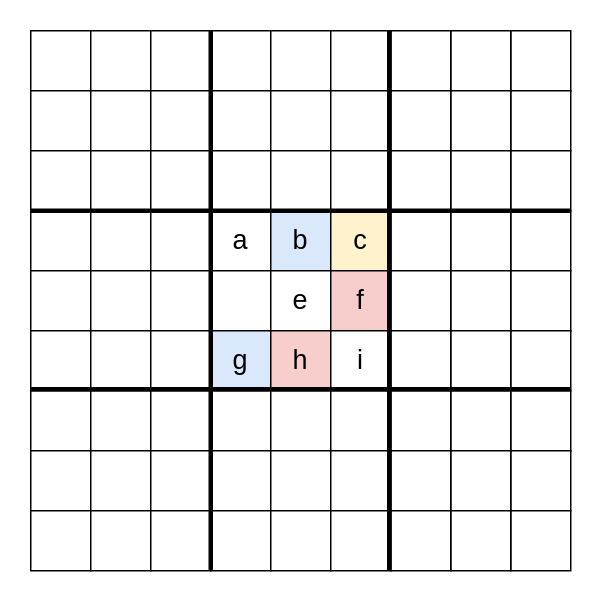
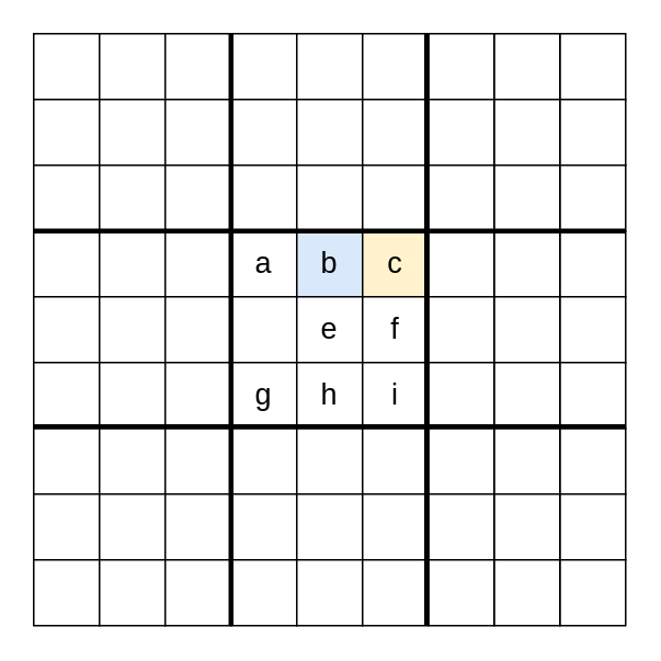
  <mxCell id="0" />
  <mxCell id="1" parent="0" />
  <mxCell id="2" value="" style="rounded=0;whiteSpace=wrap;html=1;fontSize=18;" vertex="1" parent="1"><mxGeometry x="20" y="20" width="40" height="40" as="geometry" /></mxCell>
  <mxCell id="3" value="" style="rounded=0;whiteSpace=wrap;html=1;fontSize=18;" vertex="1" parent="1"><mxGeometry x="60" y="20" width="40" height="40" as="geometry" /></mxCell>
  <mxCell id="4" value="" style="rounded=0;whiteSpace=wrap;html=1;fontSize=18;" vertex="1" parent="1"><mxGeometry x="340" y="20" width="40" height="40" as="geometry" /></mxCell>
  <mxCell id="5" value="" style="rounded=0;whiteSpace=wrap;html=1;fontSize=18;" vertex="1" parent="1"><mxGeometry x="300" y="20" width="40" height="40" as="geometry" /></mxCell>
  <mxCell id="6" value="" style="rounded=0;whiteSpace=wrap;html=1;fontSize=18;" vertex="1" parent="1"><mxGeometry x="260" y="20" width="40" height="40" as="geometry" /></mxCell>
  <mxCell id="7" value="" style="rounded=0;whiteSpace=wrap;html=1;fontSize=18;" vertex="1" parent="1"><mxGeometry x="100" y="20" width="40" height="40" as="geometry" /></mxCell>
  <mxCell id="8" value="" style="rounded=0;whiteSpace=wrap;html=1;fontSize=18;" vertex="1" parent="1"><mxGeometry x="140" y="20" width="40" height="40" as="geometry" /></mxCell>
  <mxCell id="9" value="" style="rounded=0;whiteSpace=wrap;html=1;fontSize=18;" vertex="1" parent="1"><mxGeometry x="180" y="20" width="40" height="40" as="geometry" /></mxCell>
  <mxCell id="10" value="" style="rounded=0;whiteSpace=wrap;html=1;fontSize=18;" vertex="1" parent="1"><mxGeometry x="220" y="20" width="40" height="40" as="geometry" /></mxCell>
  <mxCell id="11" value="" style="rounded=0;whiteSpace=wrap;html=1;fontSize=18;" vertex="1" parent="1"><mxGeometry x="20" y="60" width="40" height="40" as="geometry" /></mxCell>
  <mxCell id="12" value="" style="rounded=0;whiteSpace=wrap;html=1;fontSize=18;" vertex="1" parent="1"><mxGeometry x="60" y="60" width="40" height="40" as="geometry" /></mxCell>
  <mxCell id="13" value="" style="rounded=0;whiteSpace=wrap;html=1;fontSize=18;" vertex="1" parent="1"><mxGeometry x="340" y="60" width="40" height="40" as="geometry" /></mxCell>
  <mxCell id="14" value="" style="rounded=0;whiteSpace=wrap;html=1;fontSize=18;" vertex="1" parent="1"><mxGeometry x="300" y="60" width="40" height="40" as="geometry" /></mxCell>
  <mxCell id="15" value="" style="rounded=0;whiteSpace=wrap;html=1;fontSize=18;" vertex="1" parent="1"><mxGeometry x="260" y="60" width="40" height="40" as="geometry" /></mxCell>
  <mxCell id="16" value="" style="rounded=0;whiteSpace=wrap;html=1;fontSize=18;" vertex="1" parent="1"><mxGeometry x="100" y="60" width="40" height="40" as="geometry" /></mxCell>
  <mxCell id="17" value="" style="rounded=0;whiteSpace=wrap;html=1;fontSize=18;" vertex="1" parent="1"><mxGeometry x="140" y="60" width="40" height="40" as="geometry" /></mxCell>
  <mxCell id="18" value="" style="rounded=0;whiteSpace=wrap;html=1;fontSize=18;" vertex="1" parent="1"><mxGeometry x="180" y="60" width="40" height="40" as="geometry" /></mxCell>
  <mxCell id="19" value="" style="rounded=0;whiteSpace=wrap;html=1;fontSize=18;" vertex="1" parent="1"><mxGeometry x="220" y="60" width="40" height="40" as="geometry" /></mxCell>
  <mxCell id="20" value="" style="rounded=0;whiteSpace=wrap;html=1;fontSize=18;" vertex="1" parent="1"><mxGeometry x="20" y="100" width="40" height="40" as="geometry" /></mxCell>
  <mxCell id="21" value="" style="rounded=0;whiteSpace=wrap;html=1;fontSize=18;" vertex="1" parent="1"><mxGeometry x="60" y="100" width="40" height="40" as="geometry" /></mxCell>
  <mxCell id="22" value="" style="rounded=0;whiteSpace=wrap;html=1;fontSize=18;" vertex="1" parent="1"><mxGeometry x="340" y="100" width="40" height="40" as="geometry" /></mxCell>
  <mxCell id="23" value="" style="rounded=0;whiteSpace=wrap;html=1;fontSize=18;" vertex="1" parent="1"><mxGeometry x="300" y="100" width="40" height="40" as="geometry" /></mxCell>
  <mxCell id="24" value="" style="rounded=0;whiteSpace=wrap;html=1;fontSize=18;" vertex="1" parent="1"><mxGeometry x="260" y="100" width="40" height="40" as="geometry" /></mxCell>
  <mxCell id="25" value="" style="rounded=0;whiteSpace=wrap;html=1;fontSize=18;" vertex="1" parent="1"><mxGeometry x="100" y="100" width="40" height="40" as="geometry" /></mxCell>
  <mxCell id="26" value="" style="rounded=0;whiteSpace=wrap;html=1;fontSize=18;" vertex="1" parent="1"><mxGeometry x="140" y="100" width="40" height="40" as="geometry" /></mxCell>
  <mxCell id="27" value="" style="rounded=0;whiteSpace=wrap;html=1;fontSize=18;" vertex="1" parent="1"><mxGeometry x="180" y="100" width="40" height="40" as="geometry" /></mxCell>
  <mxCell id="28" value="" style="rounded=0;whiteSpace=wrap;html=1;fontSize=18;" vertex="1" parent="1"><mxGeometry x="220" y="100" width="40" height="40" as="geometry" /></mxCell>
  <mxCell id="29" value="" style="rounded=0;whiteSpace=wrap;html=1;fontSize=18;" vertex="1" parent="1"><mxGeometry x="20" y="140" width="40" height="40" as="geometry" /></mxCell>
  <mxCell id="30" value="" style="rounded=0;whiteSpace=wrap;html=1;fontSize=18;" vertex="1" parent="1"><mxGeometry x="60" y="140" width="40" height="40" as="geometry" /></mxCell>
  <mxCell id="31" value="" style="rounded=0;whiteSpace=wrap;html=1;fontSize=18;" vertex="1" parent="1"><mxGeometry x="340" y="140" width="40" height="40" as="geometry" /></mxCell>
  <mxCell id="32" value="" style="rounded=0;whiteSpace=wrap;html=1;fontSize=18;" vertex="1" parent="1"><mxGeometry x="300" y="140" width="40" height="40" as="geometry" /></mxCell>
  <mxCell id="33" value="" style="rounded=0;whiteSpace=wrap;html=1;fontSize=18;" vertex="1" parent="1"><mxGeometry x="260" y="140" width="40" height="40" as="geometry" /></mxCell>
  <mxCell id="34" value="" style="rounded=0;whiteSpace=wrap;html=1;fontSize=18;" vertex="1" parent="1"><mxGeometry x="100" y="140" width="40" height="40" as="geometry" /></mxCell>
  <mxCell id="35" value="&lt;font style=&quot;font-size: 18px;&quot;&gt;a&lt;/font&gt;" style="rounded=0;whiteSpace=wrap;html=1;fontSize=18;" vertex="1" parent="1"><mxGeometry x="140" y="140" width="40" height="40" as="geometry" /></mxCell>
  <mxCell id="36" value="b" style="rounded=0;whiteSpace=wrap;html=1;fontSize=18;fillColor=#dae8fc;" vertex="1" parent="1"><mxGeometry x="180" y="140" width="40" height="40" as="geometry" /></mxCell>
  <mxCell id="37" value="c" style="rounded=0;whiteSpace=wrap;html=1;fontSize=18;fillColor=#fff2cc;" vertex="1" parent="1"><mxGeometry x="220" y="140" width="40" height="40" as="geometry" /></mxCell>
  <mxCell id="38" value="" style="rounded=0;whiteSpace=wrap;html=1;fontSize=18;" vertex="1" parent="1"><mxGeometry x="20" y="180" width="40" height="40" as="geometry" /></mxCell>
  <mxCell id="39" value="" style="rounded=0;whiteSpace=wrap;html=1;fontSize=18;" vertex="1" parent="1"><mxGeometry x="60" y="180" width="40" height="40" as="geometry" /></mxCell>
  <mxCell id="40" value="" style="rounded=0;whiteSpace=wrap;html=1;fontSize=18;" vertex="1" parent="1"><mxGeometry x="340" y="180" width="40" height="40" as="geometry" /></mxCell>
  <mxCell id="41" value="" style="rounded=0;whiteSpace=wrap;html=1;fontSize=18;" vertex="1" parent="1"><mxGeometry x="300" y="180" width="40" height="40" as="geometry" /></mxCell>
  <mxCell id="42" value="" style="rounded=0;whiteSpace=wrap;html=1;fontSize=18;" vertex="1" parent="1"><mxGeometry x="260" y="180" width="40" height="40" as="geometry" /></mxCell>
  <mxCell id="43" value="" style="rounded=0;whiteSpace=wrap;html=1;fontSize=18;" vertex="1" parent="1"><mxGeometry x="100" y="180" width="40" height="40" as="geometry" /></mxCell>
  <mxCell id="44" value="e" style="rounded=0;whiteSpace=wrap;html=1;fontSize=18;" vertex="1" parent="1"><mxGeometry x="180" y="180" width="40" height="40" as="geometry" /></mxCell>
- <mxCell id="45" value="f" style="rounded=0;whiteSpace=wrap;html=1;fontSize=18;fillColor=#f8cecc;" vertex="1" parent="1"><mxGeometry x="220" y="180" width="40" height="40" as="geometry" /></mxCell>
+ <mxCell id="45" value="f" style="rounded=0;whiteSpace=wrap;html=1;fontSize=18;" vertex="1" parent="1"><mxGeometry x="220" y="180" width="40" height="40" as="geometry" /></mxCell>
  <mxCell id="46" value="" style="rounded=0;whiteSpace=wrap;html=1;fontSize=18;" vertex="1" parent="1"><mxGeometry x="20" y="220" width="40" height="40" as="geometry" /></mxCell>
  <mxCell id="47" value="" style="rounded=0;whiteSpace=wrap;html=1;fontSize=18;" vertex="1" parent="1"><mxGeometry x="60" y="220" width="40" height="40" as="geometry" /></mxCell>
  <mxCell id="48" value="" style="rounded=0;whiteSpace=wrap;html=1;fontSize=18;" vertex="1" parent="1"><mxGeometry x="340" y="220" width="40" height="40" as="geometry" /></mxCell>
  <mxCell id="49" value="" style="rounded=0;whiteSpace=wrap;html=1;fontSize=18;" vertex="1" parent="1"><mxGeometry x="300" y="220" width="40" height="40" as="geometry" /></mxCell>
  <mxCell id="50" value="" style="rounded=0;whiteSpace=wrap;html=1;fontSize=18;" vertex="1" parent="1"><mxGeometry x="260" y="220" width="40" height="40" as="geometry" /></mxCell>
  <mxCell id="51" value="" style="rounded=0;whiteSpace=wrap;html=1;fontSize=18;" vertex="1" parent="1"><mxGeometry x="100" y="220" width="40" height="40" as="geometry" /></mxCell>
- <mxCell id="52" value="g" style="rounded=0;whiteSpace=wrap;html=1;fontSize=18;fillColor=#dae8fc;" vertex="1" parent="1"><mxGeometry x="140" y="220" width="40" height="40" as="geometry" /></mxCell>
- <mxCell id="53" value="h" style="rounded=0;whiteSpace=wrap;html=1;fontSize=18;fillColor=#f8cecc;" vertex="1" parent="1"><mxGeometry x="180" y="220" width="40" height="40" as="geometry" /></mxCell>
+ <mxCell id="52" value="g" style="rounded=0;whiteSpace=wrap;html=1;fontSize=18;" vertex="1" parent="1"><mxGeometry x="140" y="220" width="40" height="40" as="geometry" /></mxCell>
+ <mxCell id="53" value="h" style="rounded=0;whiteSpace=wrap;html=1;fontSize=18;" vertex="1" parent="1"><mxGeometry x="180" y="220" width="40" height="40" as="geometry" /></mxCell>
  <mxCell id="54" value="i" style="rounded=0;whiteSpace=wrap;html=1;fontSize=18;" vertex="1" parent="1"><mxGeometry x="220" y="220" width="40" height="40" as="geometry" /></mxCell>
  <mxCell id="55" value="" style="rounded=0;whiteSpace=wrap;html=1;fontSize=18;" vertex="1" parent="1"><mxGeometry x="20" y="260" width="40" height="40" as="geometry" /></mxCell>
  <mxCell id="56" value="" style="rounded=0;whiteSpace=wrap;html=1;fontSize=18;" vertex="1" parent="1"><mxGeometry x="60" y="260" width="40" height="40" as="geometry" /></mxCell>
  <mxCell id="57" value="" style="rounded=0;whiteSpace=wrap;html=1;fontSize=18;" vertex="1" parent="1"><mxGeometry x="340" y="260" width="40" height="40" as="geometry" /></mxCell>
  <mxCell id="58" value="" style="rounded=0;whiteSpace=wrap;html=1;fontSize=18;" vertex="1" parent="1"><mxGeometry x="300" y="260" width="40" height="40" as="geometry" /></mxCell>
  <mxCell id="59" value="" style="rounded=0;whiteSpace=wrap;html=1;fontSize=18;" vertex="1" parent="1"><mxGeometry x="260" y="260" width="40" height="40" as="geometry" /></mxCell>
  <mxCell id="60" value="" style="rounded=0;whiteSpace=wrap;html=1;fontSize=18;" vertex="1" parent="1"><mxGeometry x="100" y="260" width="40" height="40" as="geometry" /></mxCell>
  <mxCell id="61" value="" style="rounded=0;whiteSpace=wrap;html=1;fontSize=18;" vertex="1" parent="1"><mxGeometry x="140" y="260" width="40" height="40" as="geometry" /></mxCell>
  <mxCell id="62" value="" style="rounded=0;whiteSpace=wrap;html=1;fontSize=18;" vertex="1" parent="1"><mxGeometry x="180" y="260" width="40" height="40" as="geometry" /></mxCell>
  <mxCell id="63" value="" style="rounded=0;whiteSpace=wrap;html=1;fontSize=18;" vertex="1" parent="1"><mxGeometry x="220" y="260" width="40" height="40" as="geometry" /></mxCell>
  <mxCell id="64" value="" style="rounded=0;whiteSpace=wrap;html=1;fontSize=18;" vertex="1" parent="1"><mxGeometry x="20" y="300" width="40" height="40" as="geometry" /></mxCell>
  <mxCell id="65" value="" style="rounded=0;whiteSpace=wrap;html=1;fontSize=18;" vertex="1" parent="1"><mxGeometry x="60" y="300" width="40" height="40" as="geometry" /></mxCell>
  <mxCell id="66" value="" style="rounded=0;whiteSpace=wrap;html=1;fontSize=18;" vertex="1" parent="1"><mxGeometry x="340" y="300" width="40" height="40" as="geometry" /></mxCell>
  <mxCell id="67" value="" style="rounded=0;whiteSpace=wrap;html=1;fontSize=18;" vertex="1" parent="1"><mxGeometry x="300" y="300" width="40" height="40" as="geometry" /></mxCell>
  <mxCell id="68" value="" style="rounded=0;whiteSpace=wrap;html=1;fontSize=18;" vertex="1" parent="1"><mxGeometry x="260" y="300" width="40" height="40" as="geometry" /></mxCell>
  <mxCell id="69" value="" style="rounded=0;whiteSpace=wrap;html=1;fontSize=18;" vertex="1" parent="1"><mxGeometry x="100" y="300" width="40" height="40" as="geometry" /></mxCell>
  <mxCell id="70" value="" style="rounded=0;whiteSpace=wrap;html=1;fontSize=18;" vertex="1" parent="1"><mxGeometry x="140" y="300" width="40" height="40" as="geometry" /></mxCell>
  <mxCell id="71" value="" style="rounded=0;whiteSpace=wrap;html=1;fontSize=18;" vertex="1" parent="1"><mxGeometry x="180" y="300" width="40" height="40" as="geometry" /></mxCell>
  <mxCell id="72" value="" style="rounded=0;whiteSpace=wrap;html=1;fontSize=18;" vertex="1" parent="1"><mxGeometry x="220" y="300" width="40" height="40" as="geometry" /></mxCell>
  <mxCell id="73" value="" style="rounded=0;whiteSpace=wrap;html=1;fontSize=18;" vertex="1" parent="1"><mxGeometry x="20" y="340" width="40" height="40" as="geometry" /></mxCell>
  <mxCell id="74" value="" style="rounded=0;whiteSpace=wrap;html=1;fontSize=18;" vertex="1" parent="1"><mxGeometry x="60" y="340" width="40" height="40" as="geometry" /></mxCell>
  <mxCell id="75" value="" style="rounded=0;whiteSpace=wrap;html=1;fontSize=18;" vertex="1" parent="1"><mxGeometry x="340" y="340" width="40" height="40" as="geometry" /></mxCell>
  <mxCell id="76" value="" style="rounded=0;whiteSpace=wrap;html=1;fontSize=18;" vertex="1" parent="1"><mxGeometry x="300" y="340" width="40" height="40" as="geometry" /></mxCell>
  <mxCell id="77" value="" style="rounded=0;whiteSpace=wrap;html=1;fontSize=18;" vertex="1" parent="1"><mxGeometry x="260" y="340" width="40" height="40" as="geometry" /></mxCell>
  <mxCell id="78" value="" style="rounded=0;whiteSpace=wrap;html=1;fontSize=18;" vertex="1" parent="1"><mxGeometry x="100" y="340" width="40" height="40" as="geometry" /></mxCell>
  <mxCell id="79" value="" style="rounded=0;whiteSpace=wrap;html=1;fontSize=18;" vertex="1" parent="1"><mxGeometry x="140" y="340" width="40" height="40" as="geometry" /></mxCell>
  <mxCell id="80" value="" style="rounded=0;whiteSpace=wrap;html=1;fontSize=18;" vertex="1" parent="1"><mxGeometry x="180" y="340" width="40" height="40" as="geometry" /></mxCell>
  <mxCell id="81" value="" style="rounded=0;whiteSpace=wrap;html=1;fontSize=18;" vertex="1" parent="1"><mxGeometry x="220" y="340" width="40" height="40" as="geometry" /></mxCell>
  <mxCell id="82" value="" style="endArrow=none;html=1;fontSize=18;exitX=0;exitY=1;exitDx=0;exitDy=0;entryX=1;entryY=0;entryDx=0;entryDy=0;strokeWidth=3;" edge="1" parent="1" source="79" target="7"><mxGeometry width="50" height="50" relative="1" as="geometry"><mxPoint x="166" y="280" as="sourcePoint" /><mxPoint x="216" y="230" as="targetPoint" /></mxGeometry></mxCell>
  <mxCell id="83" value="" style="endArrow=none;html=1;fontSize=18;exitX=0;exitY=1;exitDx=0;exitDy=0;entryX=1;entryY=0;entryDx=0;entryDy=0;strokeWidth=3;" edge="1" parent="1"><mxGeometry width="50" height="50" relative="1" as="geometry"><mxPoint x="259" y="380" as="sourcePoint" /><mxPoint x="259" y="20" as="targetPoint" /></mxGeometry></mxCell>
  <mxCell id="84" value="" style="endArrow=none;html=1;fontSize=18;exitX=1;exitY=0;exitDx=0;exitDy=0;entryX=0;entryY=1;entryDx=0;entryDy=0;strokeWidth=3;" edge="1" parent="1" source="31" target="20"><mxGeometry width="50" height="50" relative="1" as="geometry"><mxPoint x="160" y="400" as="sourcePoint" /><mxPoint x="160" y="40" as="targetPoint" /></mxGeometry></mxCell>
  <mxCell id="85" value="" style="endArrow=none;html=1;fontSize=18;exitX=1;exitY=0;exitDx=0;exitDy=0;entryX=0;entryY=1;entryDx=0;entryDy=0;strokeWidth=3;" edge="1" parent="1"><mxGeometry width="50" height="50" relative="1" as="geometry"><mxPoint x="380" y="259" as="sourcePoint" /><mxPoint x="20" y="259" as="targetPoint" /></mxGeometry></mxCell>
